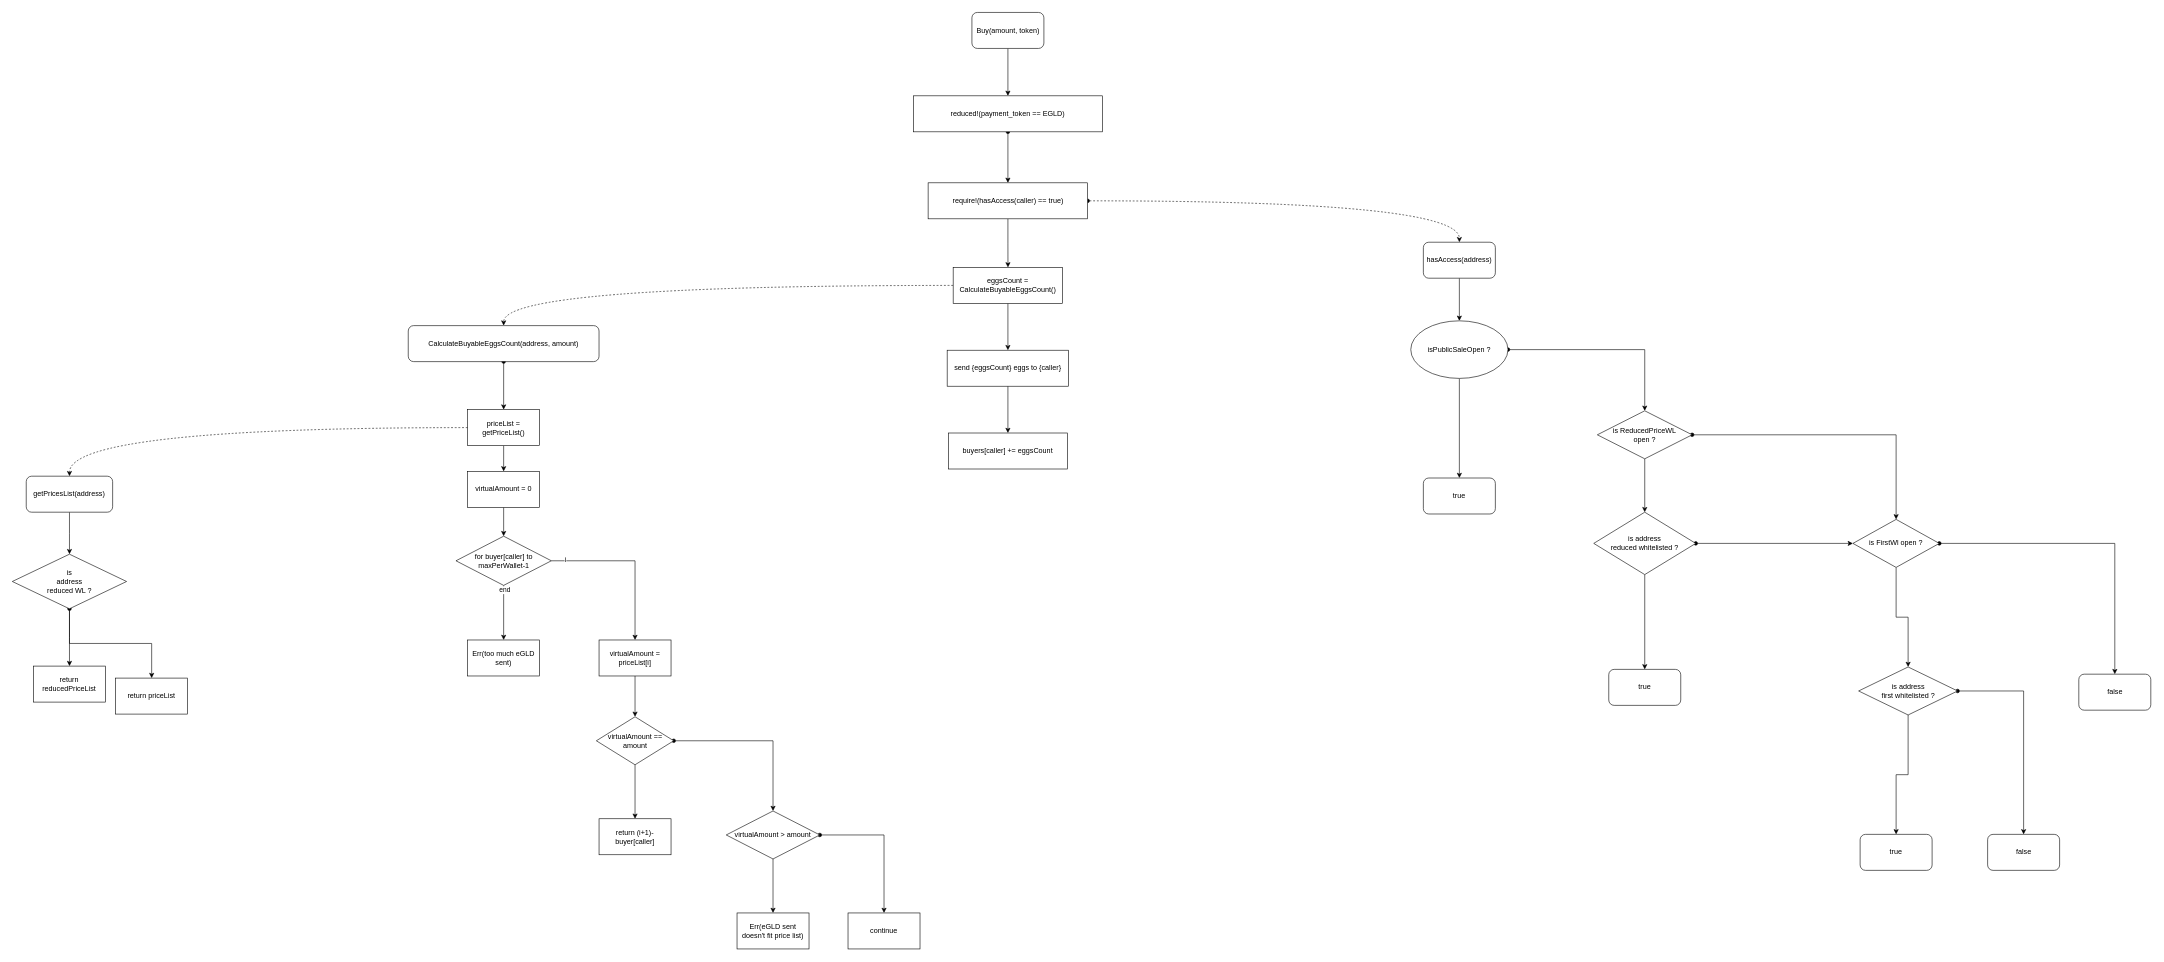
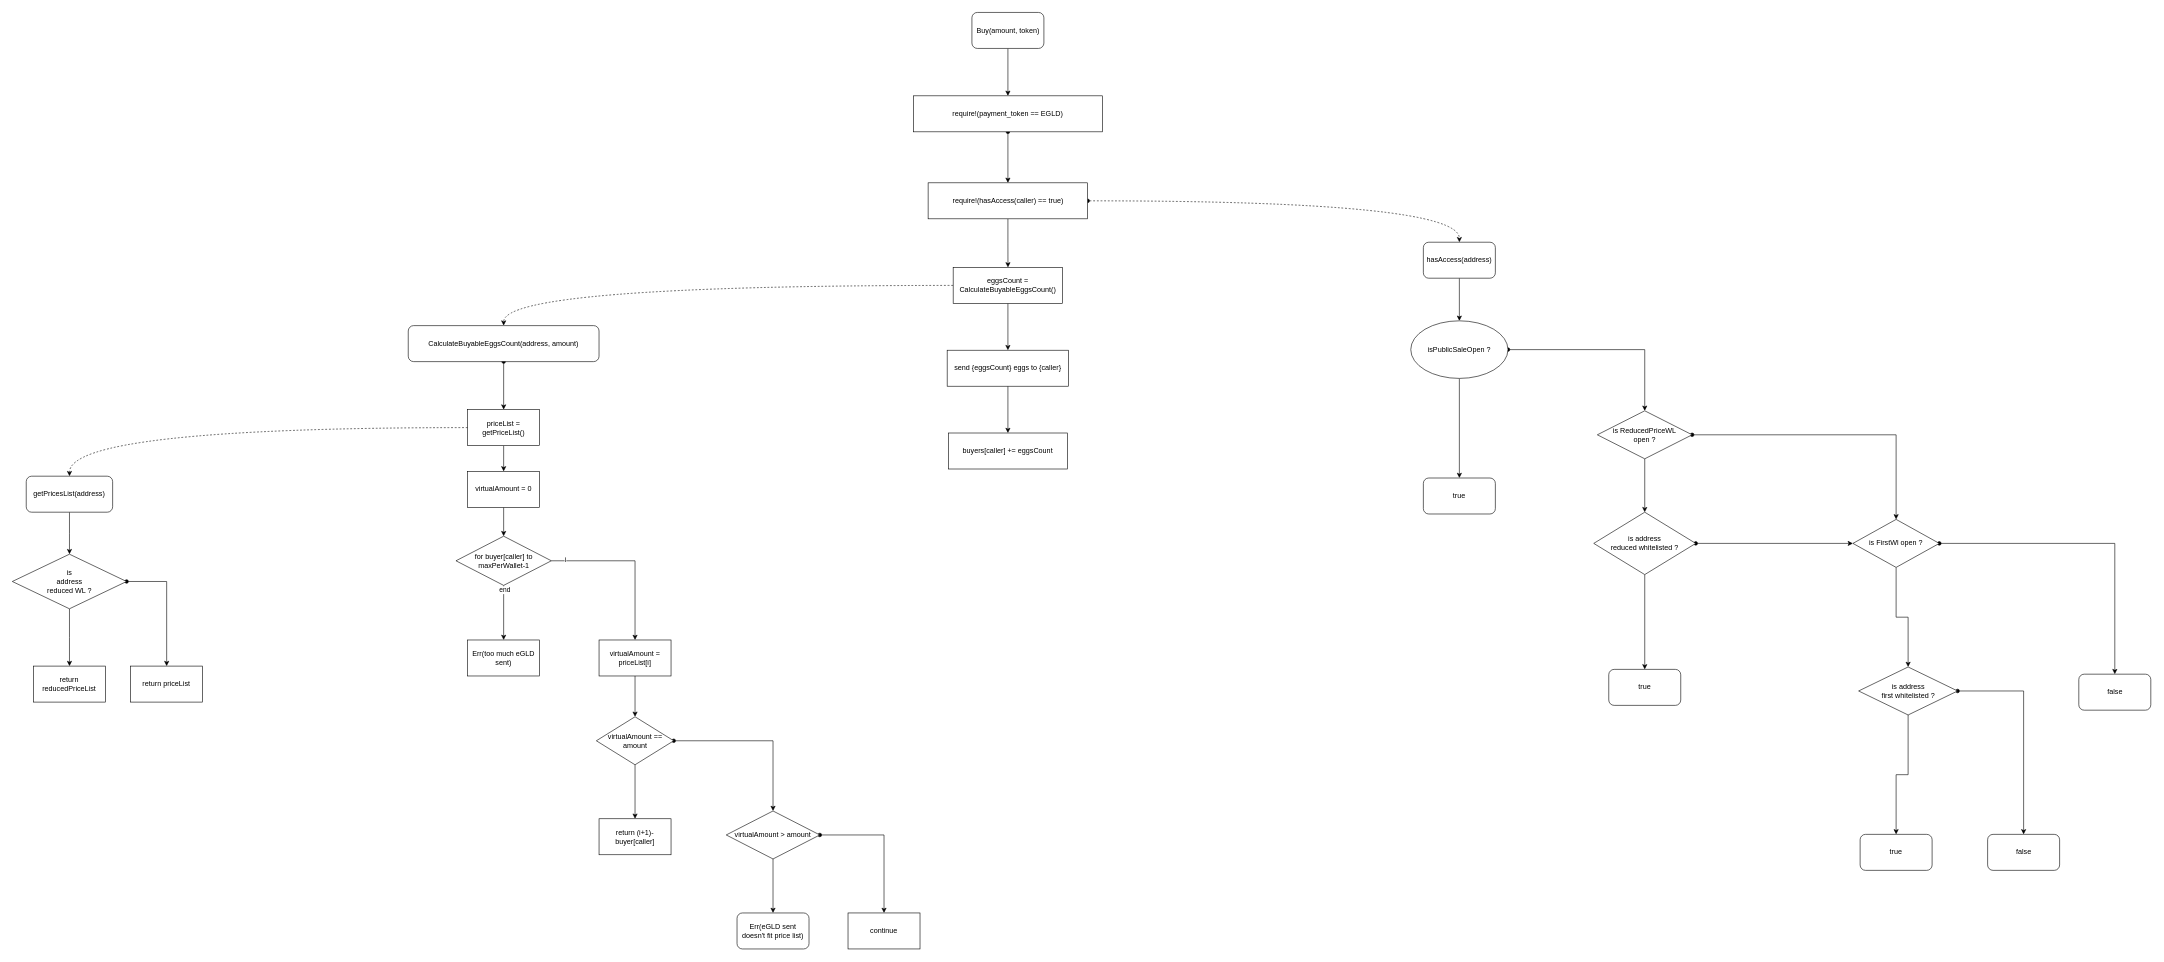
  <mxCell id="0" />
  <mxCell id="1" parent="0" />
  <mxCell id="2" value="" style="edgeStyle=orthogonalEdgeStyle;rounded=0;orthogonalLoop=1;jettySize=auto;html=1;" edge="1" parent="1" source="3" target="5"><mxGeometry relative="1" as="geometry" /></mxCell>
  <mxCell id="3" value="Buy(amount, token)" style="rounded=1;whiteSpace=wrap;html=1;" vertex="1" parent="1"><mxGeometry x="1619.5" y="20" width="120" height="60" as="geometry" /></mxCell>
  <mxCell id="4" value="" style="edgeStyle=orthogonalEdgeStyle;rounded=0;orthogonalLoop=1;jettySize=auto;html=1;startArrow=oval;startFill=1;" edge="1" parent="1" source="5" target="28"><mxGeometry relative="1" as="geometry" /></mxCell>
- <mxCell id="5" value="reduced!(payment_token == EGLD)" style="whiteSpace=wrap;html=1;rounded=0;" vertex="1" parent="1"><mxGeometry x="1522" y="159" width="315" height="60" as="geometry" /></mxCell>
+ <mxCell id="5" value="require!(payment_token == EGLD)" style="whiteSpace=wrap;html=1;rounded=0;" vertex="1" parent="1"><mxGeometry x="1522" y="159" width="315" height="60" as="geometry" /></mxCell>
  <mxCell id="6" value="" style="edgeStyle=orthogonalEdgeStyle;rounded=0;orthogonalLoop=1;jettySize=auto;html=1;" edge="1" parent="1" source="7" target="10"><mxGeometry relative="1" as="geometry" /></mxCell>
  <mxCell id="7" value="hasAccess(address)" style="rounded=1;whiteSpace=wrap;html=1;" vertex="1" parent="1"><mxGeometry x="2372" y="403" width="120" height="60" as="geometry" /></mxCell>
  <mxCell id="8" value="" style="edgeStyle=orthogonalEdgeStyle;rounded=0;orthogonalLoop=1;jettySize=auto;html=1;startArrow=oval;startFill=1;" edge="1" parent="1" source="10" target="13"><mxGeometry relative="1" as="geometry" /></mxCell>
  <mxCell id="9" value="" style="edgeStyle=orthogonalEdgeStyle;rounded=0;orthogonalLoop=1;jettySize=auto;html=1;" edge="1" parent="1" source="10" target="14"><mxGeometry relative="1" as="geometry" /></mxCell>
  <mxCell id="10" value="isPublicSaleOpen ?" style="ellipse;whiteSpace=wrap;html=1;" vertex="1" parent="1"><mxGeometry x="2351" y="534" width="162" height="96" as="geometry" /></mxCell>
  <mxCell id="11" value="" style="edgeStyle=orthogonalEdgeStyle;rounded=0;orthogonalLoop=1;jettySize=auto;html=1;" edge="1" parent="1" source="13" target="17"><mxGeometry relative="1" as="geometry" /></mxCell>
  <mxCell id="12" value="" style="edgeStyle=orthogonalEdgeStyle;rounded=0;orthogonalLoop=1;jettySize=auto;html=1;startArrow=oval;startFill=1;" edge="1" parent="1" source="13" target="20"><mxGeometry relative="1" as="geometry" /></mxCell>
  <mxCell id="13" value="is ReducedPriceWL&lt;br&gt;open ?" style="rhombus;whiteSpace=wrap;html=1;rounded=0;" vertex="1" parent="1"><mxGeometry x="2662" y="684" width="158" height="80" as="geometry" /></mxCell>
  <mxCell id="14" value="true" style="whiteSpace=wrap;html=1;rounded=1;" vertex="1" parent="1"><mxGeometry x="2372" y="796" width="120" height="60" as="geometry" /></mxCell>
  <mxCell id="15" value="" style="edgeStyle=orthogonalEdgeStyle;rounded=0;orthogonalLoop=1;jettySize=auto;html=1;startArrow=none;startFill=0;" edge="1" parent="1" source="17" target="24"><mxGeometry relative="1" as="geometry" /></mxCell>
  <mxCell id="16" style="edgeStyle=orthogonalEdgeStyle;rounded=0;orthogonalLoop=1;jettySize=auto;html=1;startArrow=oval;startFill=1;strokeColor=default;" edge="1" parent="1" source="17" target="20"><mxGeometry relative="1" as="geometry" /></mxCell>
  <mxCell id="17" value="is address &lt;br&gt;reduced whitelisted ?" style="rhombus;whiteSpace=wrap;html=1;rounded=0;" vertex="1" parent="1"><mxGeometry x="2656" y="853" width="170" height="104" as="geometry" /></mxCell>
  <mxCell id="18" style="edgeStyle=orthogonalEdgeStyle;rounded=0;orthogonalLoop=1;jettySize=auto;html=1;startArrow=none;startFill=0;strokeColor=default;" edge="1" parent="1" source="20" target="23"><mxGeometry relative="1" as="geometry" /></mxCell>
  <mxCell id="19" value="" style="edgeStyle=orthogonalEdgeStyle;rounded=0;orthogonalLoop=1;jettySize=auto;html=1;startArrow=oval;startFill=1;strokeColor=default;" edge="1" parent="1" source="20" target="32"><mxGeometry relative="1" as="geometry" /></mxCell>
  <mxCell id="20" value="is FirstWl open ?" style="rhombus;whiteSpace=wrap;html=1;rounded=0;" vertex="1" parent="1"><mxGeometry x="3088" y="865" width="144" height="80" as="geometry" /></mxCell>
  <mxCell id="21" value="" style="edgeStyle=orthogonalEdgeStyle;rounded=0;orthogonalLoop=1;jettySize=auto;html=1;startArrow=none;startFill=0;" edge="1" parent="1" source="23" target="25"><mxGeometry relative="1" as="geometry" /></mxCell>
  <mxCell id="22" value="" style="rounded=0;orthogonalLoop=1;jettySize=auto;html=1;startArrow=oval;startFill=1;strokeColor=default;edgeStyle=orthogonalEdgeStyle;" edge="1" parent="1" source="23" target="31"><mxGeometry relative="1" as="geometry" /></mxCell>
  <mxCell id="23" value="is address&lt;br&gt;first whitelisted ?" style="rhombus;whiteSpace=wrap;html=1;rounded=0;" vertex="1" parent="1"><mxGeometry x="3097.5" y="1111" width="165" height="80" as="geometry" /></mxCell>
  <mxCell id="24" value="true" style="whiteSpace=wrap;html=1;rounded=1;" vertex="1" parent="1"><mxGeometry x="2681" y="1115" width="120" height="60" as="geometry" /></mxCell>
  <mxCell id="25" value="true" style="whiteSpace=wrap;html=1;rounded=1;" vertex="1" parent="1"><mxGeometry x="3100" y="1390" width="120" height="60" as="geometry" /></mxCell>
  <mxCell id="26" style="edgeStyle=orthogonalEdgeStyle;curved=1;rounded=0;orthogonalLoop=1;jettySize=auto;html=1;entryX=0.5;entryY=0;entryDx=0;entryDy=0;startArrow=oval;startFill=1;strokeColor=default;dashed=1;" edge="1" parent="1" source="28" target="7"><mxGeometry relative="1" as="geometry" /></mxCell>
  <mxCell id="27" value="" style="edgeStyle=orthogonalEdgeStyle;rounded=0;orthogonalLoop=1;jettySize=auto;html=1;startArrow=none;startFill=0;strokeColor=default;" edge="1" parent="1" source="28" target="35"><mxGeometry relative="1" as="geometry" /></mxCell>
  <mxCell id="28" value="require!(hasAccess(caller) == true)" style="whiteSpace=wrap;html=1;rounded=0;" vertex="1" parent="1"><mxGeometry x="1546.5" y="304" width="266" height="60" as="geometry" /></mxCell>
  <mxCell id="29" value="" style="edgeStyle=orthogonalEdgeStyle;rounded=0;orthogonalLoop=1;jettySize=auto;html=1;startArrow=oval;startFill=1;strokeColor=default;" edge="1" parent="1" source="30" target="48"><mxGeometry relative="1" as="geometry" /></mxCell>
  <mxCell id="30" value="CalculateBuyableEggsCount(address, amount)" style="rounded=1;whiteSpace=wrap;html=1;" vertex="1" parent="1"><mxGeometry x="680" y="542" width="318" height="60" as="geometry" /></mxCell>
  <mxCell id="31" value="false" style="whiteSpace=wrap;html=1;rounded=1;" vertex="1" parent="1"><mxGeometry x="3312.5" y="1390" width="120" height="60" as="geometry" /></mxCell>
  <mxCell id="32" value="false" style="whiteSpace=wrap;html=1;rounded=1;" vertex="1" parent="1"><mxGeometry x="3464.5" y="1123" width="120" height="60" as="geometry" /></mxCell>
  <mxCell id="33" value="" style="edgeStyle=orthogonalEdgeStyle;rounded=0;orthogonalLoop=1;jettySize=auto;html=1;startArrow=none;startFill=0;strokeColor=default;" edge="1" parent="1" source="35" target="37"><mxGeometry relative="1" as="geometry" /></mxCell>
  <mxCell id="34" style="edgeStyle=orthogonalEdgeStyle;curved=1;rounded=0;orthogonalLoop=1;jettySize=auto;html=1;entryX=0.5;entryY=0;entryDx=0;entryDy=0;startArrow=none;startFill=0;strokeColor=default;dashed=1;" edge="1" parent="1" source="35" target="30"><mxGeometry relative="1" as="geometry" /></mxCell>
  <mxCell id="35" value="eggsCount = CalculateBuyableEggsCount()" style="whiteSpace=wrap;html=1;rounded=0;" vertex="1" parent="1"><mxGeometry x="1588.25" y="445" width="182.5" height="60" as="geometry" /></mxCell>
  <mxCell id="36" value="" style="edgeStyle=orthogonalEdgeStyle;rounded=0;orthogonalLoop=1;jettySize=auto;html=1;startArrow=none;startFill=0;strokeColor=default;" edge="1" parent="1" source="37" target="38"><mxGeometry relative="1" as="geometry" /></mxCell>
  <mxCell id="37" value="send {eggsCount} eggs to {caller}" style="whiteSpace=wrap;html=1;rounded=0;" vertex="1" parent="1"><mxGeometry x="1578.25" y="583" width="202.5" height="60" as="geometry" /></mxCell>
  <mxCell id="38" value="buyers[caller] += eggsCount" style="whiteSpace=wrap;html=1;rounded=0;" vertex="1" parent="1"><mxGeometry x="1580.25" y="721" width="198.5" height="60" as="geometry" /></mxCell>
  <mxCell id="39" value="" style="rounded=0;orthogonalLoop=1;jettySize=auto;html=1;startArrow=none;startFill=0;strokeColor=default;edgeStyle=orthogonalEdgeStyle;" edge="1" parent="1" source="40" target="43"><mxGeometry relative="1" as="geometry" /></mxCell>
  <mxCell id="40" value="getPricesList(address)" style="rounded=1;whiteSpace=wrap;html=1;" vertex="1" parent="1"><mxGeometry x="43.25" y="793" width="144" height="60" as="geometry" /></mxCell>
  <mxCell id="41" value="" style="edgeStyle=orthogonalEdgeStyle;rounded=0;orthogonalLoop=1;jettySize=auto;html=1;startArrow=none;startFill=0;strokeColor=default;" edge="1" parent="1" source="43" target="44"><mxGeometry relative="1" as="geometry" /></mxCell>
  <mxCell id="42" value="" style="edgeStyle=orthogonalEdgeStyle;rounded=0;orthogonalLoop=1;jettySize=auto;html=1;startArrow=oval;startFill=1;strokeColor=default;" edge="1" parent="1" source="43" target="45"><mxGeometry relative="1" as="geometry" /></mxCell>
  <mxCell id="43" value="is&lt;br&gt;address&lt;br&gt;reduced WL ?" style="rhombus;whiteSpace=wrap;html=1;rounded=0;" vertex="1" parent="1"><mxGeometry x="20" y="923" width="190.5" height="91" as="geometry" /></mxCell>
  <mxCell id="44" value="return reducedPriceList" style="whiteSpace=wrap;html=1;rounded=0;" vertex="1" parent="1"><mxGeometry x="55.25" y="1109.5" width="120" height="60" as="geometry" /></mxCell>
- <mxCell id="45" value="return priceList" style="whiteSpace=wrap;html=1;rounded=0;" vertex="1" parent="1"><mxGeometry x="192.25" y="1129.5" width="120" height="60" as="geometry" /></mxCell>
+ <mxCell id="45" value="return priceList" style="whiteSpace=wrap;html=1;rounded=0;" vertex="1" parent="1"><mxGeometry x="217.25" y="1109.5" width="120" height="60" as="geometry" /></mxCell>
  <mxCell id="46" style="edgeStyle=orthogonalEdgeStyle;rounded=0;orthogonalLoop=1;jettySize=auto;html=1;startArrow=none;startFill=0;strokeColor=default;curved=1;dashed=1;" edge="1" parent="1" source="48" target="40"><mxGeometry relative="1" as="geometry" /></mxCell>
  <mxCell id="47" value="" style="edgeStyle=orthogonalEdgeStyle;rounded=0;orthogonalLoop=1;jettySize=auto;html=1;startArrow=none;startFill=0;strokeColor=default;" edge="1" parent="1" source="48" target="58"><mxGeometry relative="1" as="geometry" /></mxCell>
  <mxCell id="48" value="priceList = getPriceList()" style="whiteSpace=wrap;html=1;rounded=0;" vertex="1" parent="1"><mxGeometry x="779" y="682" width="120" height="60" as="geometry" /></mxCell>
  <mxCell id="49" value="" style="edgeStyle=orthogonalEdgeStyle;rounded=0;orthogonalLoop=1;jettySize=auto;html=1;startArrow=none;startFill=0;strokeColor=default;" edge="1" parent="1" source="53" target="54"><mxGeometry relative="1" as="geometry" /></mxCell>
  <mxCell id="50" value="end" style="edgeLabel;html=1;align=center;verticalAlign=middle;resizable=0;points=[];" vertex="1" connectable="0" parent="49"><mxGeometry x="-0.843" y="1" relative="1" as="geometry"><mxPoint as="offset" /></mxGeometry></mxCell>
  <mxCell id="51" value="" style="edgeStyle=orthogonalEdgeStyle;rounded=0;orthogonalLoop=1;jettySize=auto;html=1;startArrow=none;startFill=0;strokeColor=default;" edge="1" parent="1" source="53" target="56"><mxGeometry relative="1" as="geometry" /></mxCell>
  <mxCell id="52" value="i" style="edgeLabel;html=1;align=center;verticalAlign=middle;resizable=0;points=[];" vertex="1" connectable="0" parent="51"><mxGeometry x="-0.83" y="3" relative="1" as="geometry"><mxPoint as="offset" /></mxGeometry></mxCell>
  <mxCell id="53" value="for buyer[caller] to maxPerWallet-1" style="rhombus;whiteSpace=wrap;html=1;rounded=0;" vertex="1" parent="1"><mxGeometry x="759.5" y="893" width="159" height="82" as="geometry" /></mxCell>
  <mxCell id="54" value="Err(too much eGLD sent)" style="whiteSpace=wrap;html=1;rounded=0;" vertex="1" parent="1"><mxGeometry x="779" y="1066" width="120" height="60" as="geometry" /></mxCell>
  <mxCell id="55" value="" style="edgeStyle=orthogonalEdgeStyle;rounded=0;orthogonalLoop=1;jettySize=auto;html=1;startArrow=none;startFill=0;strokeColor=default;" edge="1" parent="1" source="56" target="61"><mxGeometry relative="1" as="geometry" /></mxCell>
  <mxCell id="56" value="virtualAmount = priceList[i]" style="whiteSpace=wrap;html=1;rounded=0;" vertex="1" parent="1"><mxGeometry x="998" y="1066" width="120" height="60" as="geometry" /></mxCell>
  <mxCell id="57" style="edgeStyle=orthogonalEdgeStyle;rounded=0;orthogonalLoop=1;jettySize=auto;html=1;startArrow=none;startFill=0;strokeColor=default;" edge="1" parent="1" source="58" target="53"><mxGeometry relative="1" as="geometry" /></mxCell>
  <mxCell id="58" value="virtualAmount = 0" style="whiteSpace=wrap;html=1;rounded=0;" vertex="1" parent="1"><mxGeometry x="779" y="785" width="120" height="60" as="geometry" /></mxCell>
  <mxCell id="59" value="" style="edgeStyle=orthogonalEdgeStyle;rounded=0;orthogonalLoop=1;jettySize=auto;html=1;startArrow=none;startFill=0;strokeColor=default;" edge="1" parent="1" source="61" target="62"><mxGeometry relative="1" as="geometry" /></mxCell>
  <mxCell id="60" value="" style="edgeStyle=orthogonalEdgeStyle;rounded=0;orthogonalLoop=1;jettySize=auto;html=1;startArrow=oval;startFill=1;strokeColor=default;" edge="1" parent="1" source="61" target="65"><mxGeometry relative="1" as="geometry" /></mxCell>
  <mxCell id="61" value="virtualAmount == amount" style="rhombus;whiteSpace=wrap;html=1;rounded=0;" vertex="1" parent="1"><mxGeometry x="993.5" y="1194" width="129" height="80" as="geometry" /></mxCell>
  <mxCell id="62" value="return (i+1)-buyer[caller]" style="whiteSpace=wrap;html=1;rounded=0;" vertex="1" parent="1"><mxGeometry x="998" y="1364" width="120" height="60" as="geometry" /></mxCell>
  <mxCell id="63" value="" style="edgeStyle=orthogonalEdgeStyle;rounded=0;orthogonalLoop=1;jettySize=auto;html=1;startArrow=none;startFill=0;strokeColor=default;" edge="1" parent="1" source="65" target="66"><mxGeometry relative="1" as="geometry" /></mxCell>
  <mxCell id="64" value="" style="edgeStyle=orthogonalEdgeStyle;rounded=0;orthogonalLoop=1;jettySize=auto;html=1;startArrow=oval;startFill=1;strokeColor=default;" edge="1" parent="1" source="65" target="67"><mxGeometry relative="1" as="geometry" /></mxCell>
  <mxCell id="65" value="virtualAmount &amp;gt; amount" style="rhombus;whiteSpace=wrap;html=1;rounded=0;" vertex="1" parent="1"><mxGeometry x="1210" y="1351" width="156" height="80" as="geometry" /></mxCell>
- <mxCell id="66" value="Err(eGLD sent doesn't fit price list)" style="whiteSpace=wrap;html=1;rounded=0;" vertex="1" parent="1"><mxGeometry x="1228" y="1521" width="120" height="60" as="geometry" /></mxCell>
+ <mxCell id="66" value="Err(eGLD sent doesn't fit price list)" style="whiteSpace=wrap;html=1;rounded=1;" vertex="1" parent="1"><mxGeometry x="1228" y="1521" width="120" height="60" as="geometry" /></mxCell>
  <mxCell id="67" value="continue" style="whiteSpace=wrap;html=1;rounded=0;" vertex="1" parent="1"><mxGeometry x="1413" y="1521" width="120" height="60" as="geometry" /></mxCell>
